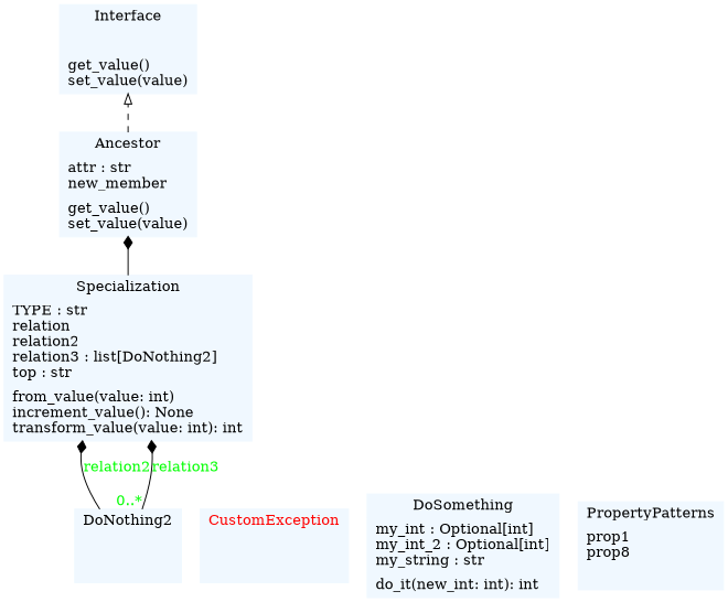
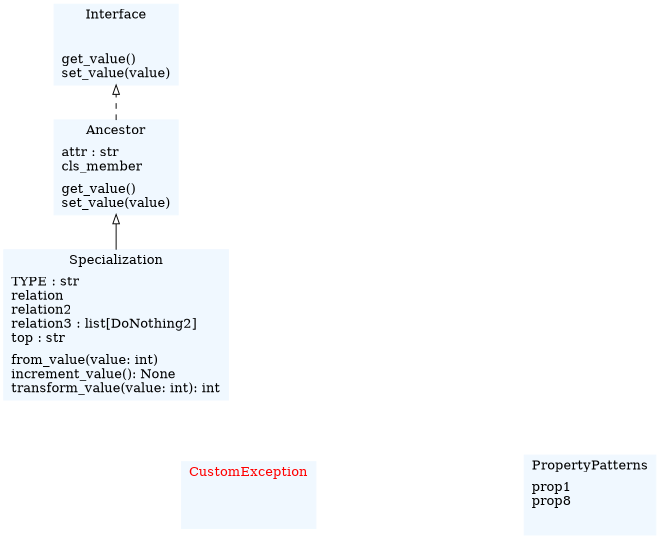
  digraph {
    rankdir=BT
    node [color=aliceblue fontcolor=black shape=record style=filled]
    edge [arrowhead=empty arrowtail=none style=solid]
-   n1 [label="{Ancestor|attr : str\lnew_member\l|get_value()\lset_value(value)\l}"]
+   n1 [label="{Ancestor|attr : str\lcls_member\l|get_value()\lset_value(value)\l}"]
    n2 [label="{Interface|\l|get_value()\lset_value(value)\l}"]
    n3 [fontcolor=red label="{CustomException|\l|}"]
    n4 [label="{Specialization|TYPE : str\lrelation\lrelation2\lrelation3 : list[DoNothing2]\ltop : str\l|from_value(value: int)\lincrement_value(): None\ltransform_value(value: int): int\l}"]
-   n5 [label="{DoNothing2|\l|}"]
-   n6 [label="{DoSomething|my_int : Optional[int]\lmy_int_2 : Optional[int]\lmy_string : str\l|do_it(new_int: int): int\l}"]
    n7 [label="{PropertyPatterns|prop1\lprop8\l|}"]
    n1 -> n2 [arrowtail="node" style=dashed]
-   n4 -> n1 [arrowhead=diamond style=""]
-   n5 -> n4 [arrowhead=diamond fontcolor=green label=relation2]
-   n5 -> n4 [arrowhead=diamond fontcolor=green label=relation3 taillabel="0..*"]
+   n4 -> n1 [style=""]
  }
